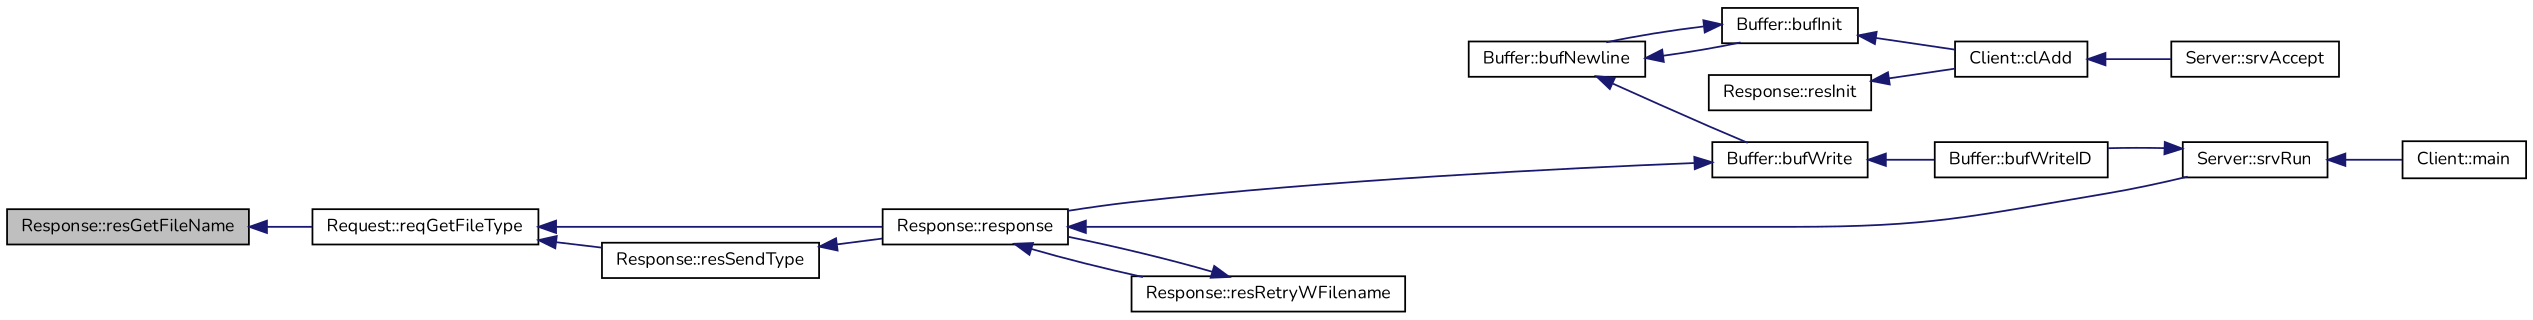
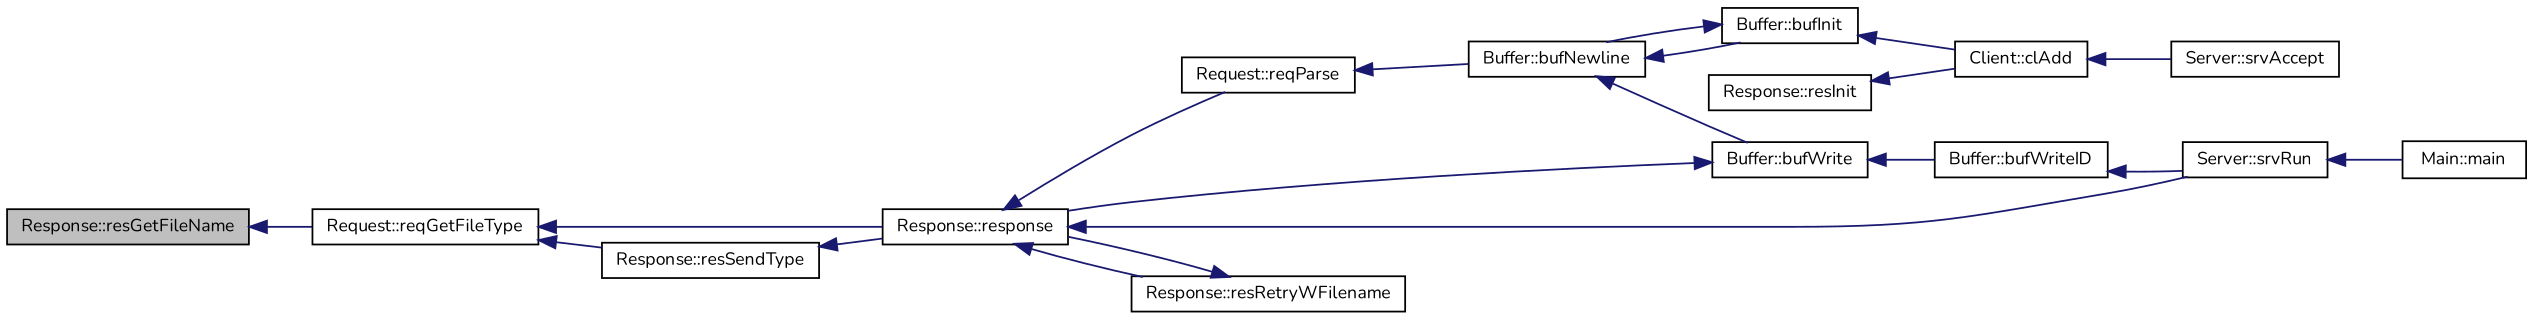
  digraph {
    fontname=Nunito
    rankdir=LR
    node [color=black fontname=Nunito fontsize=10 shape=record]
    edge [color=midnightblue dir=back fontname=Nunito fontsize=10 labelfontname=FreeSans labelfontsize=10 style=solid]
    n1 [fillcolor=grey75 fontcolor=black height=0.2 label="Response::resGetFileName" style=filled width=0.4]
    n2 [height=0.2 label="Request::reqGetFileType" width=0.4]
    n3 [height=0.2 label="Response::response" width=0.4]
    n4 [height=0.2 label="Response::resSendType" width=0.4]
+   n5 [height=0.2 label="Request::reqParse" width=0.4]
    n6 [height=0.2 label="Server::srvRun" width=0.4]
    n7 [height=0.2 label="Response::resRetryWFilename" width=0.4]
    n8 [height=0.2 label="Buffer::bufNewline" width=0.4]
-   n9 [height=0.2 label="Client::main" width=0.4]
+   n9 [height=0.2 label="Main::main" width=0.4]
    n10 [height=0.2 label="Buffer::bufInit" width=0.4]
    n11 [height=0.2 label="Buffer::bufWrite" width=0.4]
    n12 [height=0.2 label="Client::clAdd" width=0.4]
    n13 [height=0.2 label="Buffer::bufWriteID" width=0.4]
    n14 [height=0.2 label="Server::srvAccept" width=0.4]
    n15 [height=0.2 label="Response::resInit" width=0.4]
    n1 -> n2
    n2 -> n3
    n2 -> n4
+   n3 -> n5
    n3 -> n6
    n3 -> n7
    n4 -> n3
+   n5 -> n8
    n6 -> n9
    n7 -> n3
    n8 -> n10
    n8 -> n11
    n10 -> n8
    n10 -> n12
    n11 -> n3
    n11 -> n13
    n12 -> n14
-   n6 -> n13
+   n13 -> n6
    n15 -> n12
  }
